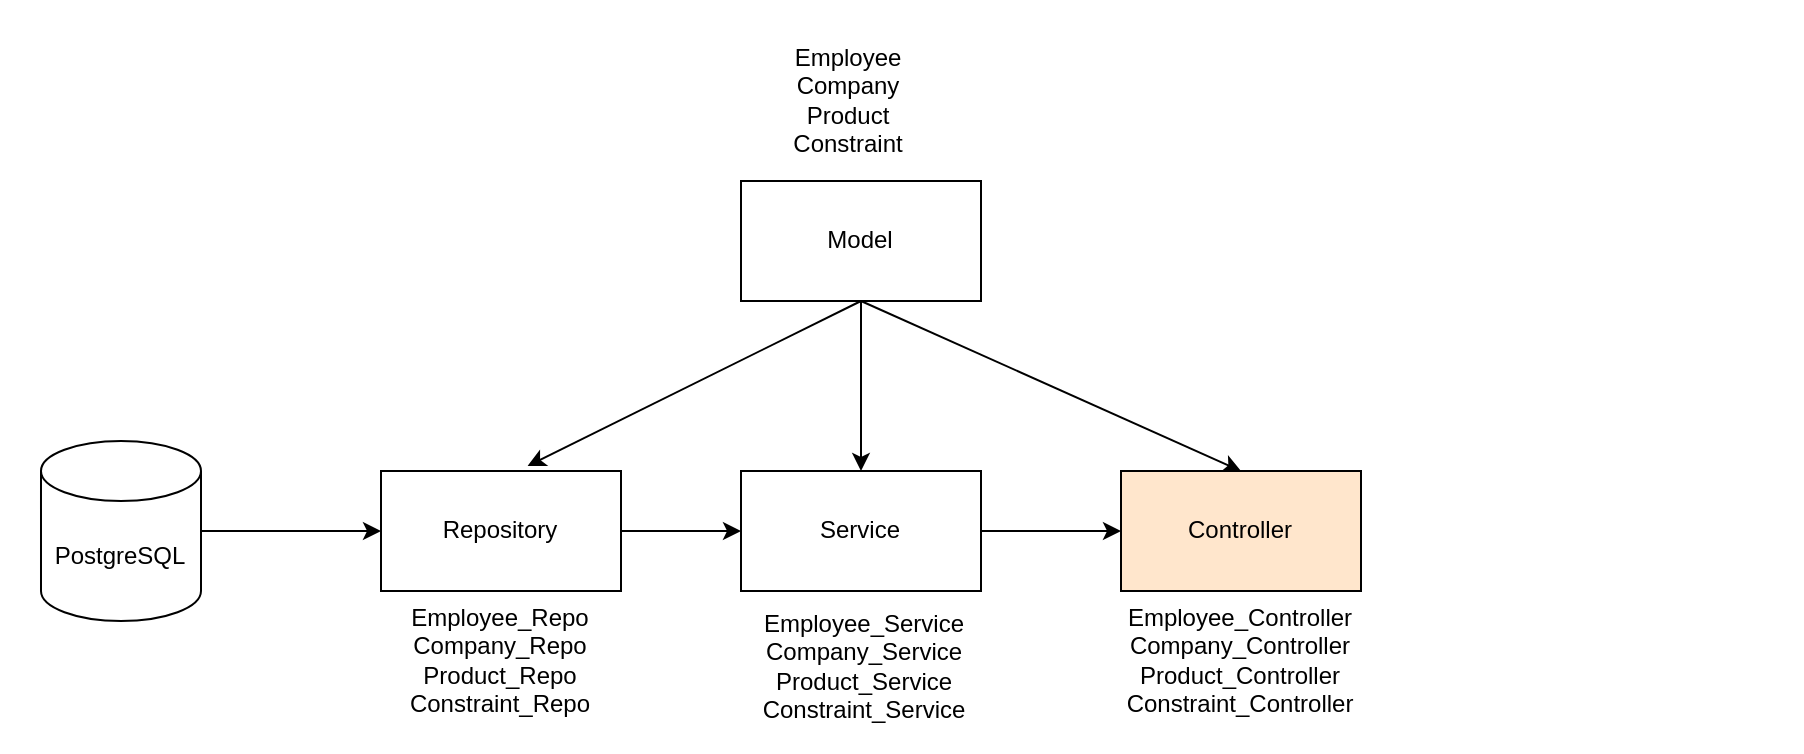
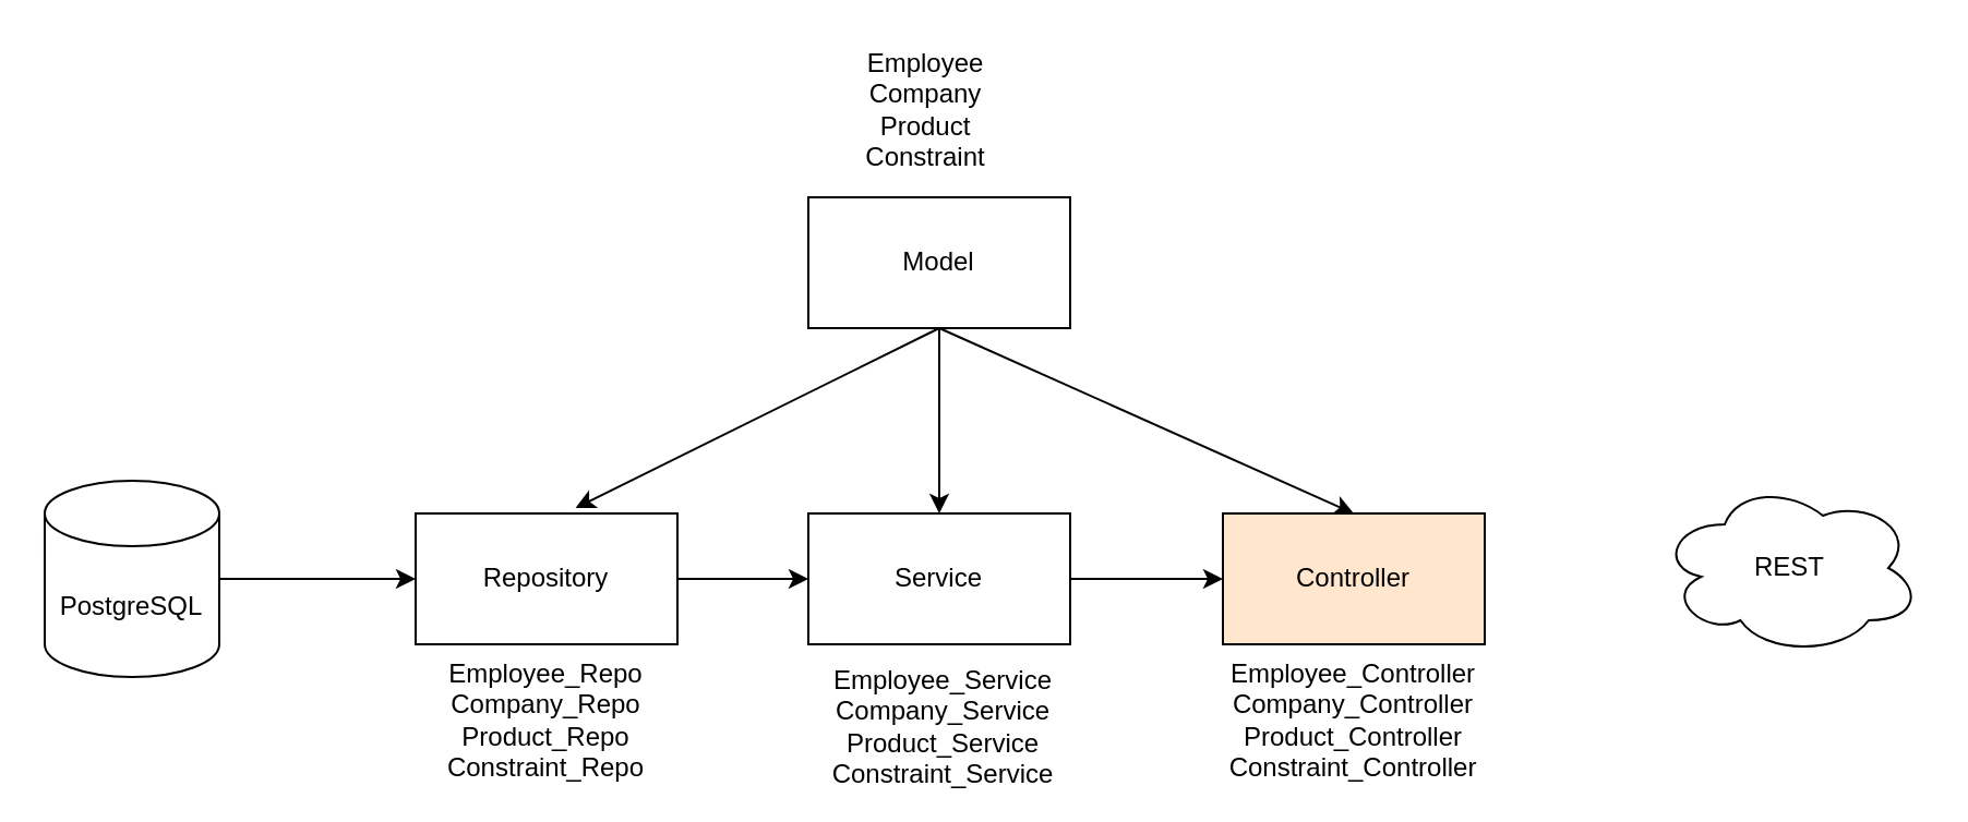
  <mxCell id="0" />
  <mxCell id="1" parent="0" />
  <mxCell id="2" value="Controller" style="rounded=0;whiteSpace=wrap;html=1;fillColor=#ffe6cc;" vertex="1" parent="1"><mxGeometry x="560" y="235" width="120" height="60" as="geometry" /></mxCell>
  <mxCell id="3" value="Repository" style="rounded=0;whiteSpace=wrap;html=1;" vertex="1" parent="1"><mxGeometry x="190" y="235" width="120" height="60" as="geometry" /></mxCell>
  <mxCell id="4" value="Service" style="rounded=0;whiteSpace=wrap;html=1;" vertex="1" parent="1"><mxGeometry x="370" y="235" width="120" height="60" as="geometry" /></mxCell>
  <mxCell id="5" value="PostgreSQL" style="shape=cylinder3;whiteSpace=wrap;html=1;boundedLbl=1;backgroundOutline=1;size=15;" vertex="1" parent="1"><mxGeometry x="20" y="220" width="80" height="90" as="geometry" /></mxCell>
  <mxCell id="6" value="Model" style="rounded=0;whiteSpace=wrap;html=1;" vertex="1" parent="1"><mxGeometry x="370" y="90" width="120" height="60" as="geometry" /></mxCell>
  <mxCell id="7" value="" style="endArrow=classic;html=1;entryX=0.611;entryY=-0.042;entryDx=0;entryDy=0;entryPerimeter=0;exitX=0.5;exitY=1;exitDx=0;exitDy=0;" edge="1" parent="1" source="6" target="3"><mxGeometry width="50" height="50" relative="1" as="geometry"><mxPoint x="340" y="400" as="sourcePoint" /><mxPoint x="390" y="350" as="targetPoint" /></mxGeometry></mxCell>
  <mxCell id="8" value="" style="endArrow=classic;html=1;entryX=0;entryY=0.5;entryDx=0;entryDy=0;exitX=1;exitY=0.5;exitDx=0;exitDy=0;exitPerimeter=0;" edge="1" parent="1" source="5" target="3"><mxGeometry width="50" height="50" relative="1" as="geometry"><mxPoint x="390" y="350" as="sourcePoint" /><mxPoint x="340" y="400" as="targetPoint" /></mxGeometry></mxCell>
  <mxCell id="9" value="" style="endArrow=classic;html=1;entryX=0;entryY=0.5;entryDx=0;entryDy=0;exitX=1;exitY=0.5;exitDx=0;exitDy=0;" edge="1" parent="1" source="3" target="4"><mxGeometry width="50" height="50" relative="1" as="geometry"><mxPoint x="390" y="350" as="sourcePoint" /><mxPoint x="340" y="400" as="targetPoint" /></mxGeometry></mxCell>
  <mxCell id="10" value="" style="endArrow=classic;html=1;entryX=0;entryY=0.5;entryDx=0;entryDy=0;exitX=1;exitY=0.5;exitDx=0;exitDy=0;" edge="1" parent="1" source="4" target="2"><mxGeometry width="50" height="50" relative="1" as="geometry"><mxPoint x="390" y="350" as="sourcePoint" /><mxPoint x="340" y="400" as="targetPoint" /></mxGeometry></mxCell>
  <mxCell id="11" value="" style="endArrow=classic;html=1;entryX=0.5;entryY=0;entryDx=0;entryDy=0;exitX=0.5;exitY=1;exitDx=0;exitDy=0;" edge="1" parent="1" source="6" target="4"><mxGeometry width="50" height="50" relative="1" as="geometry"><mxPoint x="390" y="350" as="sourcePoint" /><mxPoint x="340" y="400" as="targetPoint" /></mxGeometry></mxCell>
+ <mxCell id="12" value="REST" style="ellipse;shape=cloud;whiteSpace=wrap;html=1;" vertex="1" parent="1"><mxGeometry x="760" y="220" width="120" height="80" as="geometry" /></mxCell>
  <mxCell id="13" value="" style="endArrow=classic;html=1;entryX=0.5;entryY=0;entryDx=0;entryDy=0;exitX=0.5;exitY=1;exitDx=0;exitDy=0;" edge="1" parent="1" source="6" target="2"><mxGeometry width="50" height="50" relative="1" as="geometry"><mxPoint x="340" y="400" as="sourcePoint" /><mxPoint x="390" y="350" as="targetPoint" /></mxGeometry></mxCell>
  <mxCell id="14" value="Employee&lt;br&gt;Company&lt;br&gt;Product&lt;br&gt;Constraint" style="text;html=1;strokeColor=none;fillColor=none;align=center;verticalAlign=middle;whiteSpace=wrap;rounded=0;" vertex="1" parent="1"><mxGeometry x="404" y="20" width="40" height="60" as="geometry" /></mxCell>
  <mxCell id="15" value="Employee_Repo&lt;br&gt;Company_Repo&lt;br&gt;Product_Repo&lt;br&gt;Constraint_Repo" style="text;html=1;strokeColor=none;fillColor=none;align=center;verticalAlign=middle;whiteSpace=wrap;rounded=0;" vertex="1" parent="1"><mxGeometry x="230" y="320" width="40" height="20" as="geometry" /></mxCell>
  <mxCell id="16" value="Employee_Service&lt;br&gt;Company_Service&lt;br&gt;Product_Service&lt;br&gt;Constraint_Service" style="text;html=1;strokeColor=none;fillColor=none;align=center;verticalAlign=middle;whiteSpace=wrap;rounded=0;" vertex="1" parent="1"><mxGeometry x="404" y="310" width="56" height="45" as="geometry" /></mxCell>
  <mxCell id="17" value="Employee_Controller&lt;br&gt;Company_Controller&lt;br&gt;Product_Controller&lt;br&gt;Constraint_Controller" style="text;html=1;strokeColor=none;fillColor=none;align=center;verticalAlign=middle;whiteSpace=wrap;rounded=0;" vertex="1" parent="1"><mxGeometry x="600" y="320" width="40" height="20" as="geometry" /></mxCell>
